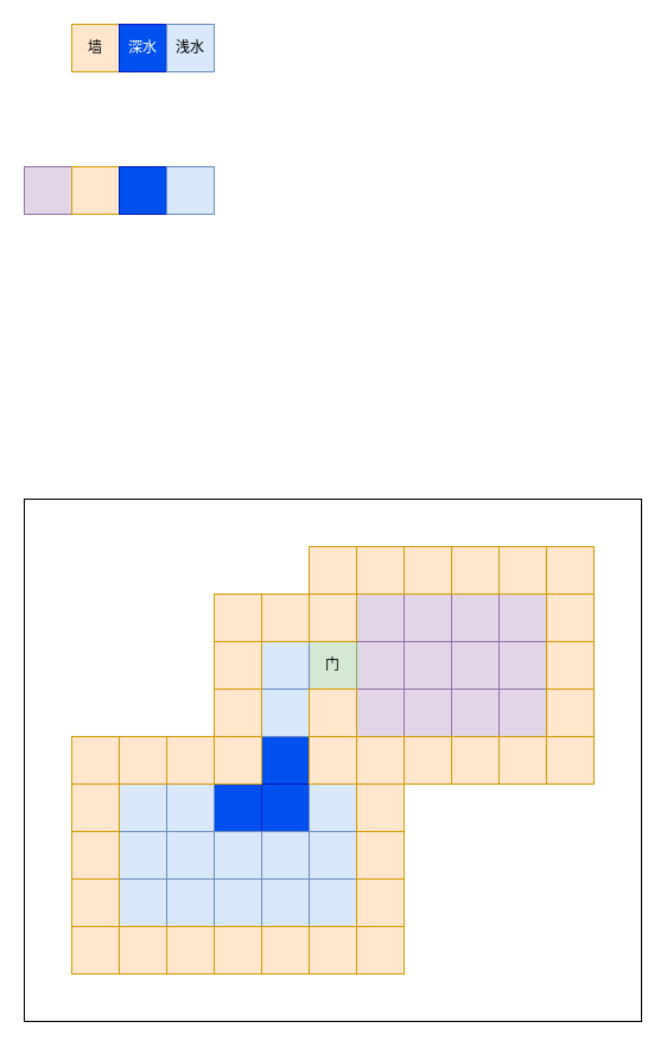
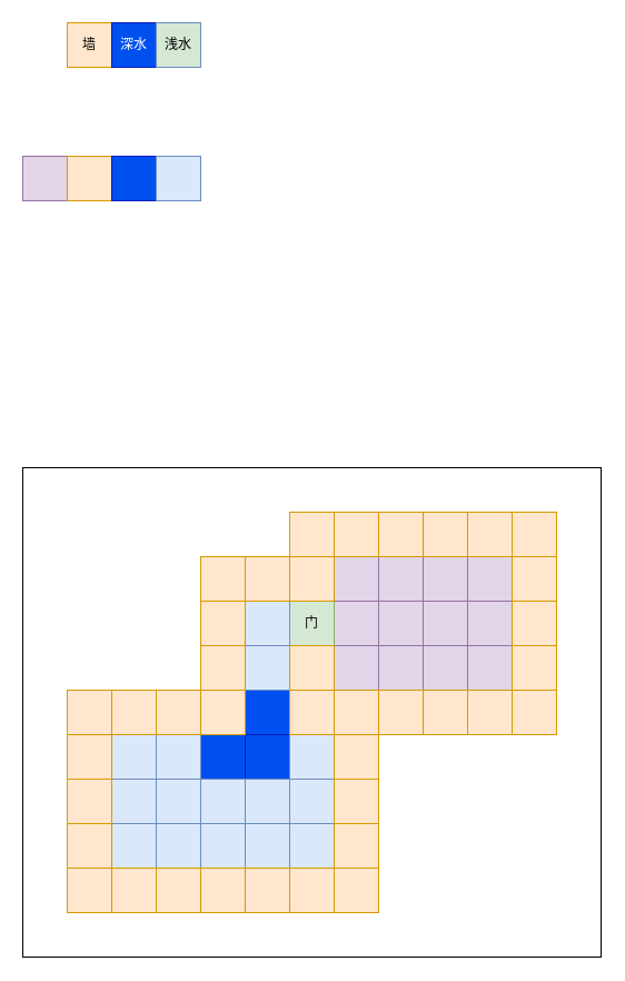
  <mxCell id="0" />
  <mxCell id="1" parent="0" />
  <mxCell id="2" value="墙" style="rounded=0;whiteSpace=wrap;html=1;shadow=0;glass=0;strokeColor=#d79b00;fillColor=#ffe6cc;" vertex="1" parent="1"><mxGeometry x="60" width="40" height="40" as="geometry" y="20" /></mxCell>
  <mxCell id="3" value="深水" style="rounded=0;whiteSpace=wrap;html=1;shadow=0;glass=0;strokeColor=#001DBC;fillColor=#0050ef;fontColor=#ffffff;" vertex="1" parent="1"><mxGeometry x="100" width="40" height="40" as="geometry" y="20" /></mxCell>
- <mxCell id="4" value="浅水" style="rounded=0;whiteSpace=wrap;html=1;shadow=0;glass=0;strokeColor=#6c8ebf;fillColor=#dae8fc;" vertex="1" parent="1"><mxGeometry x="140" width="40" height="40" as="geometry" y="20" /></mxCell>
+ <mxCell id="4" value="浅水" style="rounded=0;whiteSpace=wrap;html=1;shadow=0;glass=0;strokeColor=#6c8ebf;fillColor=#d5e8d4;" vertex="1" parent="1"><mxGeometry x="140" width="40" height="40" as="geometry" y="20" /></mxCell>
  <mxCell id="5" value="" style="rounded=0;whiteSpace=wrap;html=1;shadow=0;glass=0;strokeColor=#9673a6;fillColor=#e1d5e7;" vertex="1" parent="1"><mxGeometry y="140" width="40" height="40" as="geometry" x="20" /></mxCell>
  <mxCell id="6" value="" style="rounded=0;whiteSpace=wrap;html=1;shadow=0;glass=0;strokeColor=#d79b00;fillColor=#ffe6cc;" vertex="1" parent="1"><mxGeometry x="60" y="140" width="40" height="40" as="geometry" /></mxCell>
  <mxCell id="7" value="" style="rounded=0;whiteSpace=wrap;html=1;shadow=0;glass=0;strokeColor=#001DBC;fillColor=#0050ef;fontColor=#ffffff;" vertex="1" parent="1"><mxGeometry x="100" y="140" width="40" height="40" as="geometry" /></mxCell>
  <mxCell id="8" value="" style="rounded=0;whiteSpace=wrap;html=1;shadow=0;glass=0;strokeColor=#6c8ebf;fillColor=#dae8fc;" vertex="1" parent="1"><mxGeometry x="140" y="140" width="40" height="40" as="geometry" /></mxCell>
  <mxCell id="9" value="" style="rounded=0;whiteSpace=wrap;html=1;shadow=0;glass=0;strokeColor=#9673a6;fillColor=#e1d5e7;" vertex="1" parent="1"><mxGeometry x="300" y="500" width="40" height="40" as="geometry" /></mxCell>
  <mxCell id="10" value="" style="rounded=0;whiteSpace=wrap;html=1;shadow=0;glass=0;strokeColor=#9673a6;fillColor=#e1d5e7;" vertex="1" parent="1"><mxGeometry x="340" y="500" width="40" height="40" as="geometry" /></mxCell>
  <mxCell id="11" value="" style="rounded=0;whiteSpace=wrap;html=1;shadow=0;glass=0;strokeColor=#9673a6;fillColor=#e1d5e7;" vertex="1" parent="1"><mxGeometry x="380" y="500" width="40" height="40" as="geometry" /></mxCell>
  <mxCell id="12" value="" style="rounded=0;whiteSpace=wrap;html=1;shadow=0;glass=0;strokeColor=#9673a6;fillColor=#e1d5e7;" vertex="1" parent="1"><mxGeometry x="420" y="500" width="40" height="40" as="geometry" /></mxCell>
  <mxCell id="13" value="" style="rounded=0;whiteSpace=wrap;html=1;shadow=0;glass=0;strokeColor=#9673a6;fillColor=#e1d5e7;" vertex="1" parent="1"><mxGeometry x="300" y="540" width="40" height="40" as="geometry" /></mxCell>
  <mxCell id="14" value="" style="rounded=0;whiteSpace=wrap;html=1;shadow=0;glass=0;strokeColor=#9673a6;fillColor=#e1d5e7;" vertex="1" parent="1"><mxGeometry x="340" y="540" width="40" height="40" as="geometry" /></mxCell>
  <mxCell id="15" value="" style="rounded=0;whiteSpace=wrap;html=1;shadow=0;glass=0;strokeColor=#9673a6;fillColor=#e1d5e7;" vertex="1" parent="1"><mxGeometry x="380" y="540" width="40" height="40" as="geometry" /></mxCell>
  <mxCell id="16" value="" style="rounded=0;whiteSpace=wrap;html=1;shadow=0;glass=0;strokeColor=#9673a6;fillColor=#e1d5e7;" vertex="1" parent="1"><mxGeometry x="420" y="540" width="40" height="40" as="geometry" /></mxCell>
  <mxCell id="17" value="" style="rounded=0;whiteSpace=wrap;html=1;shadow=0;glass=0;strokeColor=#9673a6;fillColor=#e1d5e7;" vertex="1" parent="1"><mxGeometry x="300" y="580" width="40" height="40" as="geometry" /></mxCell>
  <mxCell id="18" value="" style="rounded=0;whiteSpace=wrap;html=1;shadow=0;glass=0;strokeColor=#9673a6;fillColor=#e1d5e7;" vertex="1" parent="1"><mxGeometry x="340" y="580" width="40" height="40" as="geometry" /></mxCell>
  <mxCell id="19" value="" style="rounded=0;whiteSpace=wrap;html=1;shadow=0;glass=0;strokeColor=#9673a6;fillColor=#e1d5e7;" vertex="1" parent="1"><mxGeometry x="380" y="580" width="40" height="40" as="geometry" /></mxCell>
  <mxCell id="20" value="" style="rounded=0;whiteSpace=wrap;html=1;shadow=0;glass=0;strokeColor=#9673a6;fillColor=#e1d5e7;" vertex="1" parent="1"><mxGeometry x="420" y="580" width="40" height="40" as="geometry" /></mxCell>
  <mxCell id="21" value="" style="rounded=0;whiteSpace=wrap;html=1;shadow=0;glass=0;strokeColor=#9673a6;fillColor=#e1d5e7;" vertex="1" parent="1"><mxGeometry x="100" y="660" width="40" height="40" as="geometry" /></mxCell>
  <mxCell id="22" value="" style="rounded=0;whiteSpace=wrap;html=1;shadow=0;glass=0;strokeColor=#9673a6;fillColor=#e1d5e7;" vertex="1" parent="1"><mxGeometry x="140" y="660" width="40" height="40" as="geometry" /></mxCell>
  <mxCell id="23" value="" style="rounded=0;whiteSpace=wrap;html=1;shadow=0;glass=0;strokeColor=#9673a6;fillColor=#e1d5e7;" vertex="1" parent="1"><mxGeometry x="180" y="660" width="40" height="40" as="geometry" /></mxCell>
  <mxCell id="24" value="" style="rounded=0;whiteSpace=wrap;html=1;shadow=0;glass=0;strokeColor=#9673a6;fillColor=#e1d5e7;" vertex="1" parent="1"><mxGeometry x="220" y="660" width="40" height="40" as="geometry" /></mxCell>
  <mxCell id="25" value="" style="rounded=0;whiteSpace=wrap;html=1;shadow=0;glass=0;strokeColor=#9673a6;fillColor=#e1d5e7;" vertex="1" parent="1"><mxGeometry x="100" y="700" width="40" height="40" as="geometry" /></mxCell>
  <mxCell id="26" value="" style="rounded=0;whiteSpace=wrap;html=1;shadow=0;glass=0;strokeColor=#9673a6;fillColor=#e1d5e7;" vertex="1" parent="1"><mxGeometry x="140" y="700" width="40" height="40" as="geometry" /></mxCell>
  <mxCell id="27" value="" style="rounded=0;whiteSpace=wrap;html=1;shadow=0;glass=0;strokeColor=#9673a6;fillColor=#e1d5e7;" vertex="1" parent="1"><mxGeometry x="180" y="700" width="40" height="40" as="geometry" /></mxCell>
  <mxCell id="28" value="" style="rounded=0;whiteSpace=wrap;html=1;shadow=0;glass=0;strokeColor=#9673a6;fillColor=#e1d5e7;" vertex="1" parent="1"><mxGeometry x="220" y="700" width="40" height="40" as="geometry" /></mxCell>
  <mxCell id="29" value="" style="rounded=0;whiteSpace=wrap;html=1;shadow=0;glass=0;strokeColor=#9673a6;fillColor=#e1d5e7;" vertex="1" parent="1"><mxGeometry x="100" y="740" width="40" height="40" as="geometry" /></mxCell>
  <mxCell id="30" value="" style="rounded=0;whiteSpace=wrap;html=1;shadow=0;glass=0;strokeColor=#9673a6;fillColor=#e1d5e7;" vertex="1" parent="1"><mxGeometry x="140" y="740" width="40" height="40" as="geometry" /></mxCell>
  <mxCell id="31" value="" style="rounded=0;whiteSpace=wrap;html=1;shadow=0;glass=0;strokeColor=#9673a6;fillColor=#e1d5e7;" vertex="1" parent="1"><mxGeometry x="180" y="740" width="40" height="40" as="geometry" /></mxCell>
  <mxCell id="32" value="" style="rounded=0;whiteSpace=wrap;html=1;shadow=0;glass=0;strokeColor=#9673a6;fillColor=#e1d5e7;" vertex="1" parent="1"><mxGeometry x="220" y="740" width="40" height="40" as="geometry" /></mxCell>
  <mxCell id="33" value="" style="rounded=0;whiteSpace=wrap;html=1;shadow=0;glass=0;strokeColor=#9673a6;fillColor=#e1d5e7;" vertex="1" parent="1"><mxGeometry x="260" y="660" width="40" height="40" as="geometry" /></mxCell>
  <mxCell id="34" value="" style="rounded=0;whiteSpace=wrap;html=1;shadow=0;glass=0;strokeColor=#9673a6;fillColor=#e1d5e7;" vertex="1" parent="1"><mxGeometry x="260" y="700" width="40" height="40" as="geometry" /></mxCell>
  <mxCell id="35" value="" style="rounded=0;whiteSpace=wrap;html=1;shadow=0;glass=0;strokeColor=#9673a6;fillColor=#e1d5e7;" vertex="1" parent="1"><mxGeometry x="260" y="740" width="40" height="40" as="geometry" /></mxCell>
  <mxCell id="36" value="" style="rounded=0;whiteSpace=wrap;html=1;shadow=0;glass=0;strokeColor=#9673a6;fillColor=#e1d5e7;" vertex="1" parent="1"><mxGeometry x="220" y="580" width="40" height="40" as="geometry" /></mxCell>
  <mxCell id="37" value="" style="rounded=0;whiteSpace=wrap;html=1;shadow=0;glass=0;strokeColor=#9673a6;fillColor=#e1d5e7;" vertex="1" parent="1"><mxGeometry x="220" y="620" width="40" height="40" as="geometry" /></mxCell>
  <mxCell id="38" value="门" style="rounded=0;whiteSpace=wrap;html=1;shadow=0;glass=0;strokeColor=#82b366;fillColor=#d5e8d4;" vertex="1" parent="1"><mxGeometry x="260" y="540" width="40" height="40" as="geometry" /></mxCell>
  <mxCell id="39" value="" style="rounded=0;whiteSpace=wrap;html=1;shadow=0;glass=0;strokeColor=#9673a6;fillColor=#e1d5e7;" vertex="1" parent="1"><mxGeometry x="220" y="540" width="40" height="40" as="geometry" /></mxCell>
  <mxCell id="40" value="" style="rounded=0;whiteSpace=wrap;html=1;shadow=0;glass=0;strokeColor=#001DBC;fillColor=#0050ef;fontColor=#ffffff;" vertex="1" parent="1"><mxGeometry x="180" y="660" width="40" height="40" as="geometry" /></mxCell>
  <mxCell id="41" value="" style="rounded=0;whiteSpace=wrap;html=1;shadow=0;glass=0;strokeColor=#001DBC;fillColor=#0050ef;fontColor=#ffffff;" vertex="1" parent="1"><mxGeometry x="220" y="620" width="40" height="40" as="geometry" /></mxCell>
  <mxCell id="42" value="" style="rounded=0;whiteSpace=wrap;html=1;shadow=0;glass=0;strokeColor=#001DBC;fillColor=#0050ef;fontColor=#ffffff;" vertex="1" parent="1"><mxGeometry x="180" y="660" width="40" height="40" as="geometry" /></mxCell>
  <mxCell id="43" value="" style="rounded=0;whiteSpace=wrap;html=1;shadow=0;glass=0;strokeColor=#001DBC;fillColor=#0050ef;fontColor=#ffffff;" vertex="1" parent="1"><mxGeometry x="220" y="660" width="40" height="40" as="geometry" /></mxCell>
  <mxCell id="44" value="" style="rounded=0;whiteSpace=wrap;html=1;shadow=0;glass=0;strokeColor=#6c8ebf;fillColor=#dae8fc;" vertex="1" parent="1"><mxGeometry x="220" y="540" width="40" height="40" as="geometry" /></mxCell>
  <mxCell id="45" value="" style="rounded=0;whiteSpace=wrap;html=1;shadow=0;glass=0;strokeColor=#6c8ebf;fillColor=#dae8fc;" vertex="1" parent="1"><mxGeometry x="220" y="580" width="40" height="40" as="geometry" /></mxCell>
  <mxCell id="46" value="" style="rounded=0;whiteSpace=wrap;html=1;shadow=0;glass=0;strokeColor=#6c8ebf;fillColor=#dae8fc;" vertex="1" parent="1"><mxGeometry x="140" y="660" width="40" height="40" as="geometry" /></mxCell>
  <mxCell id="47" value="" style="rounded=0;whiteSpace=wrap;html=1;shadow=0;glass=0;strokeColor=#6c8ebf;fillColor=#dae8fc;" vertex="1" parent="1"><mxGeometry x="100" y="660" width="40" height="40" as="geometry" /></mxCell>
  <mxCell id="48" value="" style="rounded=0;whiteSpace=wrap;html=1;shadow=0;glass=0;strokeColor=#6c8ebf;fillColor=#dae8fc;" vertex="1" parent="1"><mxGeometry x="260" y="660" width="40" height="40" as="geometry" /></mxCell>
  <mxCell id="49" value="" style="rounded=0;whiteSpace=wrap;html=1;shadow=0;glass=0;strokeColor=#6c8ebf;fillColor=#dae8fc;" vertex="1" parent="1"><mxGeometry x="220" y="700" width="40" height="40" as="geometry" /></mxCell>
  <mxCell id="50" value="" style="rounded=0;whiteSpace=wrap;html=1;shadow=0;glass=0;strokeColor=#6c8ebf;fillColor=#dae8fc;" vertex="1" parent="1"><mxGeometry x="180" y="700" width="40" height="40" as="geometry" /></mxCell>
  <mxCell id="51" value="" style="rounded=0;whiteSpace=wrap;html=1;shadow=0;glass=0;strokeColor=#6c8ebf;fillColor=#dae8fc;" vertex="1" parent="1"><mxGeometry x="180" y="740" width="40" height="40" as="geometry" /></mxCell>
  <mxCell id="52" value="" style="rounded=0;whiteSpace=wrap;html=1;shadow=0;glass=0;strokeColor=#6c8ebf;fillColor=#dae8fc;" vertex="1" parent="1"><mxGeometry x="220" y="740" width="40" height="40" as="geometry" /></mxCell>
  <mxCell id="53" value="" style="rounded=0;whiteSpace=wrap;html=1;shadow=0;glass=0;strokeColor=#6c8ebf;fillColor=#dae8fc;" vertex="1" parent="1"><mxGeometry x="260" y="700" width="40" height="40" as="geometry" /></mxCell>
  <mxCell id="54" value="" style="rounded=0;whiteSpace=wrap;html=1;shadow=0;glass=0;strokeColor=#6c8ebf;fillColor=#dae8fc;" vertex="1" parent="1"><mxGeometry x="260" y="740" width="40" height="40" as="geometry" /></mxCell>
  <mxCell id="55" value="" style="rounded=0;whiteSpace=wrap;html=1;shadow=0;glass=0;strokeColor=#6c8ebf;fillColor=#dae8fc;" vertex="1" parent="1"><mxGeometry x="140" y="700" width="40" height="40" as="geometry" /></mxCell>
  <mxCell id="56" value="" style="rounded=0;whiteSpace=wrap;html=1;shadow=0;glass=0;strokeColor=#6c8ebf;fillColor=#dae8fc;" vertex="1" parent="1"><mxGeometry x="140" y="740" width="40" height="40" as="geometry" /></mxCell>
  <mxCell id="57" value="" style="rounded=0;whiteSpace=wrap;html=1;shadow=0;glass=0;strokeColor=#6c8ebf;fillColor=#dae8fc;" vertex="1" parent="1"><mxGeometry x="100" y="700" width="40" height="40" as="geometry" /></mxCell>
  <mxCell id="58" value="" style="rounded=0;whiteSpace=wrap;html=1;shadow=0;glass=0;strokeColor=#6c8ebf;fillColor=#dae8fc;" vertex="1" parent="1"><mxGeometry x="100" y="740" width="40" height="40" as="geometry" /></mxCell>
  <mxCell id="59" value="" style="rounded=0;whiteSpace=wrap;html=1;shadow=0;glass=0;strokeColor=#d79b00;fillColor=#ffe6cc;" vertex="1" parent="1"><mxGeometry x="100" y="620" width="40" height="40" as="geometry" /></mxCell>
  <mxCell id="60" value="" style="rounded=0;whiteSpace=wrap;html=1;shadow=0;glass=0;strokeColor=#d79b00;fillColor=#ffe6cc;" vertex="1" parent="1"><mxGeometry x="140" y="620" width="40" height="40" as="geometry" /></mxCell>
  <mxCell id="61" value="" style="rounded=0;whiteSpace=wrap;html=1;shadow=0;glass=0;strokeColor=#d79b00;fillColor=#ffe6cc;" vertex="1" parent="1"><mxGeometry x="180" y="620" width="40" height="40" as="geometry" /></mxCell>
  <mxCell id="62" value="" style="rounded=0;whiteSpace=wrap;html=1;shadow=0;glass=0;strokeColor=#d79b00;fillColor=#ffe6cc;" vertex="1" parent="1"><mxGeometry x="100" y="780" width="40" height="40" as="geometry" /></mxCell>
  <mxCell id="63" value="" style="rounded=0;whiteSpace=wrap;html=1;shadow=0;glass=0;strokeColor=#d79b00;fillColor=#ffe6cc;" vertex="1" parent="1"><mxGeometry x="140" y="780" width="40" height="40" as="geometry" /></mxCell>
  <mxCell id="64" value="" style="rounded=0;whiteSpace=wrap;html=1;shadow=0;glass=0;strokeColor=#d79b00;fillColor=#ffe6cc;" vertex="1" parent="1"><mxGeometry x="180" y="780" width="40" height="40" as="geometry" /></mxCell>
  <mxCell id="65" value="" style="rounded=0;whiteSpace=wrap;html=1;shadow=0;glass=0;strokeColor=#d79b00;fillColor=#ffe6cc;" vertex="1" parent="1"><mxGeometry x="220" y="780" width="40" height="40" as="geometry" /></mxCell>
  <mxCell id="66" value="" style="rounded=0;whiteSpace=wrap;html=1;shadow=0;glass=0;strokeColor=#d79b00;fillColor=#ffe6cc;" vertex="1" parent="1"><mxGeometry x="260" y="780" width="40" height="40" as="geometry" /></mxCell>
  <mxCell id="67" value="" style="rounded=0;whiteSpace=wrap;html=1;shadow=0;glass=0;strokeColor=#d79b00;fillColor=#ffe6cc;" vertex="1" parent="1"><mxGeometry x="300" y="780" width="40" height="40" as="geometry" /></mxCell>
  <mxCell id="68" value="" style="rounded=0;whiteSpace=wrap;html=1;shadow=0;glass=0;strokeColor=#d79b00;fillColor=#ffe6cc;" vertex="1" parent="1"><mxGeometry x="300" y="620" width="40" height="40" as="geometry" /></mxCell>
  <mxCell id="69" value="" style="rounded=0;whiteSpace=wrap;html=1;shadow=0;glass=0;strokeColor=#d79b00;fillColor=#ffe6cc;" vertex="1" parent="1"><mxGeometry x="340" y="620" width="40" height="40" as="geometry" /></mxCell>
  <mxCell id="70" value="" style="rounded=0;whiteSpace=wrap;html=1;shadow=0;glass=0;strokeColor=#d79b00;fillColor=#ffe6cc;" vertex="1" parent="1"><mxGeometry x="380" y="620" width="40" height="40" as="geometry" /></mxCell>
  <mxCell id="71" value="" style="rounded=0;whiteSpace=wrap;html=1;shadow=0;glass=0;strokeColor=#d79b00;fillColor=#ffe6cc;" vertex="1" parent="1"><mxGeometry x="300" y="460" width="40" height="40" as="geometry" /></mxCell>
  <mxCell id="72" value="" style="rounded=0;whiteSpace=wrap;html=1;shadow=0;glass=0;strokeColor=#d79b00;fillColor=#ffe6cc;" vertex="1" parent="1"><mxGeometry x="340" y="460" width="40" height="40" as="geometry" /></mxCell>
  <mxCell id="73" value="" style="rounded=0;whiteSpace=wrap;html=1;shadow=0;glass=0;strokeColor=#d79b00;fillColor=#ffe6cc;" vertex="1" parent="1"><mxGeometry x="380" y="460" width="40" height="40" as="geometry" /></mxCell>
  <mxCell id="74" value="" style="rounded=0;whiteSpace=wrap;html=1;shadow=0;glass=0;strokeColor=#d79b00;fillColor=#ffe6cc;" vertex="1" parent="1"><mxGeometry x="180" y="500" width="40" height="40" as="geometry" /></mxCell>
  <mxCell id="75" value="" style="rounded=0;whiteSpace=wrap;html=1;shadow=0;glass=0;strokeColor=#d79b00;fillColor=#ffe6cc;" vertex="1" parent="1"><mxGeometry x="220" y="500" width="40" height="40" as="geometry" /></mxCell>
  <mxCell id="76" value="" style="rounded=0;whiteSpace=wrap;html=1;shadow=0;glass=0;strokeColor=#d79b00;fillColor=#ffe6cc;" vertex="1" parent="1"><mxGeometry x="260" y="500" width="40" height="40" as="geometry" /></mxCell>
  <mxCell id="77" value="" style="rounded=0;whiteSpace=wrap;html=1;shadow=0;glass=0;strokeColor=#d79b00;fillColor=#ffe6cc;" vertex="1" parent="1"><mxGeometry x="420" y="620" width="40" height="40" as="geometry" /></mxCell>
  <mxCell id="78" value="" style="rounded=0;whiteSpace=wrap;html=1;shadow=0;glass=0;strokeColor=#d79b00;fillColor=#ffe6cc;" vertex="1" parent="1"><mxGeometry x="460" y="620" width="40" height="40" as="geometry" /></mxCell>
  <mxCell id="79" value="" style="rounded=0;whiteSpace=wrap;html=1;shadow=0;glass=0;strokeColor=#d79b00;fillColor=#ffe6cc;" vertex="1" parent="1"><mxGeometry x="420" y="460" width="40" height="40" as="geometry" /></mxCell>
  <mxCell id="80" value="" style="rounded=0;whiteSpace=wrap;html=1;shadow=0;glass=0;strokeColor=#d79b00;fillColor=#ffe6cc;" vertex="1" parent="1"><mxGeometry x="460" y="460" width="40" height="40" as="geometry" /></mxCell>
  <mxCell id="81" value="" style="rounded=0;whiteSpace=wrap;html=1;shadow=0;glass=0;strokeColor=#d79b00;fillColor=#ffe6cc;" vertex="1" parent="1"><mxGeometry x="460" y="580" width="40" height="40" as="geometry" /></mxCell>
  <mxCell id="82" value="" style="rounded=0;whiteSpace=wrap;html=1;shadow=0;glass=0;strokeColor=#d79b00;fillColor=#ffe6cc;" vertex="1" parent="1"><mxGeometry x="460" y="540" width="40" height="40" as="geometry" /></mxCell>
  <mxCell id="83" value="" style="rounded=0;whiteSpace=wrap;html=1;shadow=0;glass=0;strokeColor=#d79b00;fillColor=#ffe6cc;" vertex="1" parent="1"><mxGeometry x="460" y="500" width="40" height="40" as="geometry" /></mxCell>
  <mxCell id="84" value="" style="rounded=0;whiteSpace=wrap;html=1;shadow=0;glass=0;strokeColor=#d79b00;fillColor=#ffe6cc;" vertex="1" parent="1"><mxGeometry x="260" y="620" width="40" height="40" as="geometry" /></mxCell>
  <mxCell id="85" value="" style="rounded=0;whiteSpace=wrap;html=1;shadow=0;glass=0;strokeColor=#d79b00;fillColor=#ffe6cc;" vertex="1" parent="1"><mxGeometry x="260" y="580" width="40" height="40" as="geometry" /></mxCell>
  <mxCell id="86" value="" style="rounded=0;whiteSpace=wrap;html=1;shadow=0;glass=0;strokeColor=#d79b00;fillColor=#ffe6cc;" vertex="1" parent="1"><mxGeometry x="180" y="580" width="40" height="40" as="geometry" /></mxCell>
  <mxCell id="87" value="" style="rounded=0;whiteSpace=wrap;html=1;shadow=0;glass=0;strokeColor=#d79b00;fillColor=#ffe6cc;" vertex="1" parent="1"><mxGeometry x="180" y="540" width="40" height="40" as="geometry" /></mxCell>
  <mxCell id="88" value="" style="rounded=0;whiteSpace=wrap;html=1;shadow=0;glass=0;strokeColor=#d79b00;fillColor=#ffe6cc;" vertex="1" parent="1"><mxGeometry x="260" y="460" width="40" height="40" as="geometry" /></mxCell>
  <mxCell id="89" value="" style="rounded=0;whiteSpace=wrap;html=1;shadow=0;glass=0;strokeColor=#d79b00;fillColor=#ffe6cc;" vertex="1" parent="1"><mxGeometry x="300" y="700" width="40" height="40" as="geometry" /></mxCell>
  <mxCell id="90" value="" style="rounded=0;whiteSpace=wrap;html=1;shadow=0;glass=0;strokeColor=#d79b00;fillColor=#ffe6cc;" vertex="1" parent="1"><mxGeometry x="300" y="660" width="40" height="40" as="geometry" /></mxCell>
  <mxCell id="91" value="" style="rounded=0;whiteSpace=wrap;html=1;shadow=0;glass=0;strokeColor=#d79b00;fillColor=#ffe6cc;" vertex="1" parent="1"><mxGeometry x="300" y="740" width="40" height="40" as="geometry" /></mxCell>
  <mxCell id="92" value="" style="rounded=0;whiteSpace=wrap;html=1;shadow=0;glass=0;strokeColor=#d79b00;fillColor=#ffe6cc;" vertex="1" parent="1"><mxGeometry x="60" y="660" width="40" height="40" as="geometry" /></mxCell>
  <mxCell id="93" value="" style="rounded=0;whiteSpace=wrap;html=1;shadow=0;glass=0;strokeColor=#d79b00;fillColor=#ffe6cc;" vertex="1" parent="1"><mxGeometry x="60" y="620" width="40" height="40" as="geometry" /></mxCell>
  <mxCell id="94" value="" style="rounded=0;whiteSpace=wrap;html=1;shadow=0;glass=0;strokeColor=#d79b00;fillColor=#ffe6cc;" vertex="1" parent="1"><mxGeometry x="60" y="740" width="40" height="40" as="geometry" /></mxCell>
  <mxCell id="95" value="" style="rounded=0;whiteSpace=wrap;html=1;shadow=0;glass=0;strokeColor=#d79b00;fillColor=#ffe6cc;" vertex="1" parent="1"><mxGeometry x="60" y="700" width="40" height="40" as="geometry" /></mxCell>
  <mxCell id="96" value="" style="rounded=0;whiteSpace=wrap;html=1;shadow=0;glass=0;strokeColor=#d79b00;fillColor=#ffe6cc;" vertex="1" parent="1"><mxGeometry x="60" y="780" width="40" height="40" as="geometry" /></mxCell>
  <mxCell id="97" value="" style="rounded=0;whiteSpace=wrap;html=1;fillColor=none;" vertex="1" parent="1"><mxGeometry y="420" width="520" height="440" as="geometry" x="20" /></mxCell>
